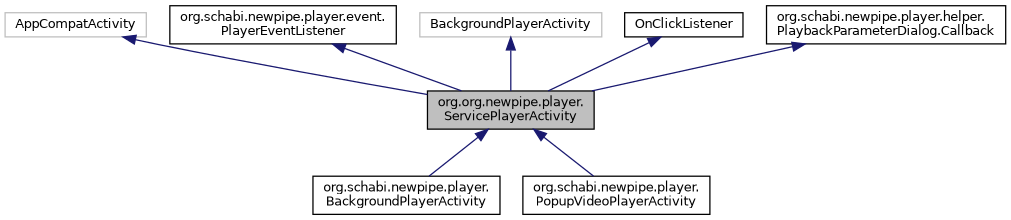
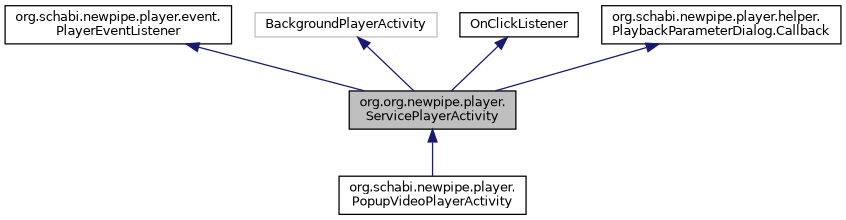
  digraph {
    rankdir=TB
    node [color=black fillcolor=white fontname=Helvetica fontsize=10 shape=record style=filled]
    edge [color=midnightblue dir=back fontname=Helvetica fontsize=10 labelfontname=Helvetica labelfontsize=10 style=solid]
    n1 [fillcolor=grey75 fontcolor=black height=0.2 label="org.org.newpipe.player.\lServicePlayerActivity" width=0.4]
-   n2 [height=0.2 label="org.schabi.newpipe.player.\lBackgroundPlayerActivity" width=0.4]
    n3 [height=0.2 label="org.schabi.newpipe.player.\lPopupVideoPlayerActivity" width=0.4]
-   n4 [color=grey75 height=0.2 label=AppCompatActivity width=0.4]
    n5 [height=0.2 label="org.schabi.newpipe.player.event.\lPlayerEventListener" width=0.4]
    n6 [color=grey75 height=0.2 label=BackgroundPlayerActivity width=0.4]
    n7 [height=0.2 label=OnClickListener width=0.4]
    n8 [height=0.2 label="org.schabi.newpipe.player.helper.\lPlaybackParameterDialog.Callback" width=0.4]
-   n1 -> n2
    n1 -> n3
-   n4 -> n1
    n5 -> n1
    n6 -> n1
    n7 -> n1
    n8 -> n1
  }
